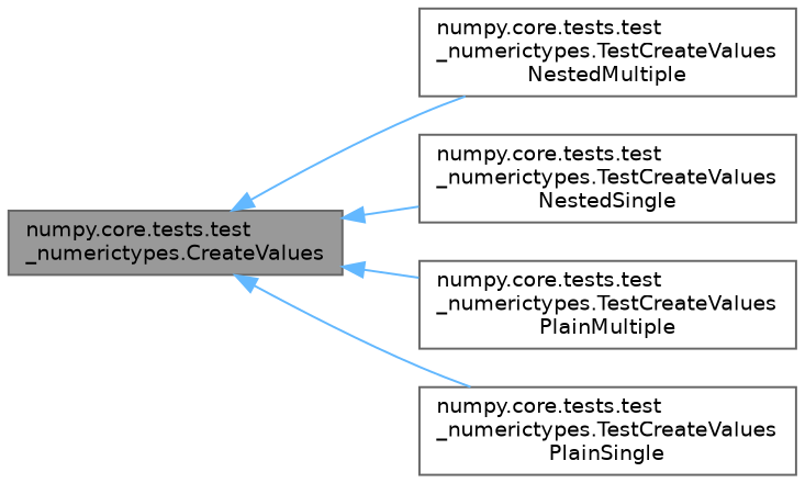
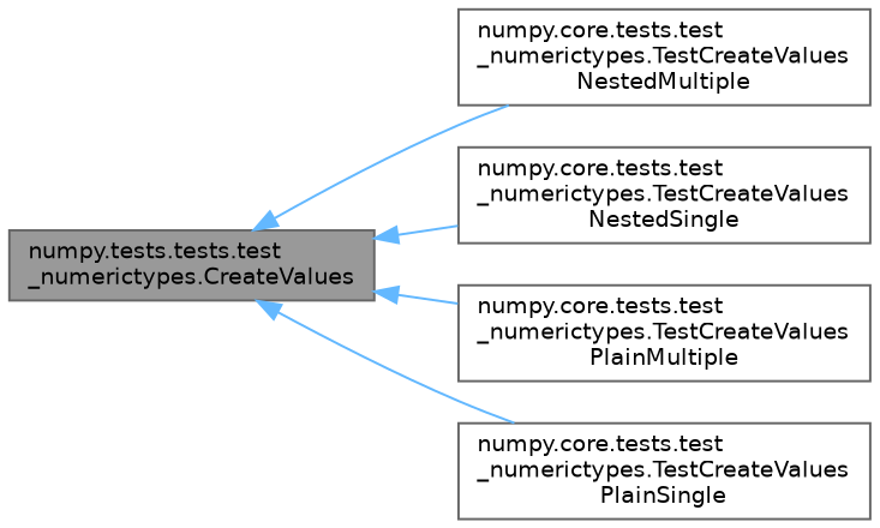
  digraph {
    rankdir=LR
    node [color=gray40 fillcolor=white fontname=Helvetica fontsize=10 shape=box style=filled]
    edge [color=steelblue1 dir=back fontname=Helvetica fontsize=10 labelfontname=Helvetica labelfontsize=10 style=solid]
-   n1 [fillcolor=grey60 fontcolor=black height=0.2 label="numpy.core.tests.test\l_numerictypes.CreateValues" width=0.4]
+   n1 [fillcolor=grey60 fontcolor=black height=0.2 label="numpy.tests.tests.test\l_numerictypes.CreateValues" width=0.4]
    n2 [height=0.2 label="numpy.core.tests.test\l_numerictypes.TestCreateValues\lNestedMultiple" width=0.4]
    n3 [height=0.2 label="numpy.core.tests.test\l_numerictypes.TestCreateValues\lNestedSingle" width=0.4]
    n4 [height=0.2 label="numpy.core.tests.test\l_numerictypes.TestCreateValues\lPlainMultiple" width=0.4]
    n5 [height=0.2 label="numpy.core.tests.test\l_numerictypes.TestCreateValues\lPlainSingle" width=0.4]
    n1 -> n2
    n1 -> n3
    n1 -> n4
    n1 -> n5
  }
